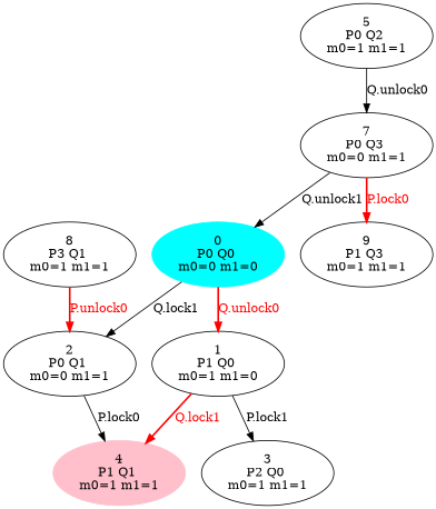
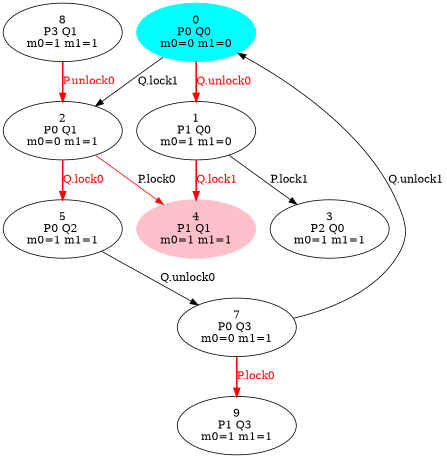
  digraph {
    n1 [color=cyan label="0\nP0 Q0 \nm0=0 m1=0" style=filled]
    n2 [label="1\nP1 Q0 \nm0=1 m1=0"]
    n3 [label="2\nP0 Q1 \nm0=0 m1=1"]
    n4 [label="3\nP2 Q0 \nm0=1 m1=1"]
    n5 [color=pink label="4\nP1 Q1 \nm0=1 m1=1" style=filled]
    n6 [label="5\nP0 Q2 \nm0=1 m1=1"]
    n7 [label="7\nP0 Q3 \nm0=0 m1=1"]
    n8 [label="9\nP1 Q3 \nm0=1 m1=1"]
    n9 [label="8\nP3 Q1 \nm0=1 m1=1"]
    n1 -> n2 [color=red fontcolor=red label="Q.unlock0" penwidth=2 weight=2]
    n1 -> n3 [label="Q.lock1"]
    n2 -> n4 [label="P.lock1"]
    n2 -> n5 [color=red fontcolor=red label="Q.lock1" penwidth=2 weight=2]
-   n3 -> n5 [label="P.lock0"]
+   n3 -> n5 [label="P.lock0" color=red]
+   n3 -> n6 [color=red fontcolor=red label="Q.lock0" penwidth=2 weight=2]
    n6 -> n7 [label="Q.unlock0"]
    n7 -> n1 [label="Q.unlock1"]
    n7 -> n8 [color=red fontcolor=red label="P.lock0" penwidth=2 weight=2]
    n9 -> n3 [color=red fontcolor=red label="P.unlock0" penwidth=2 weight=2]
  }
